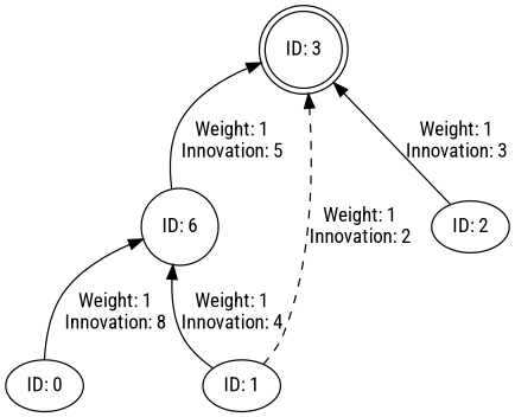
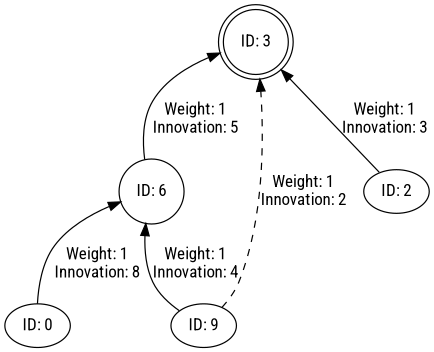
  digraph {
    fontname="Roboto Condensed"
    rankdir=BT
    node [fontname="Roboto Condensed" shape=ellipse]
    edge [fontname="Roboto Condensed" style=solid]
    n1 [label="ID: 0"]
    n2 [label="ID: 6" shape=circle]
    n3 [label="ID: 3" shape=doublecircle]
-   n4 [label="ID: 1"]
+   n4 [label="ID: 9"]
    n5 [label="ID: 2"]
    n1 -> n2 [label="Weight: 1\nInnovation: 8"]
    n2 -> n3 [label="Weight: 1\nInnovation: 5"]
    n4 -> n2 [label="Weight: 1\nInnovation: 4"]
    n4 -> n3 [label="Weight: 1\nInnovation: 2" style=dashed]
    n5 -> n3 [label="Weight: 1\nInnovation: 3"]
  }
